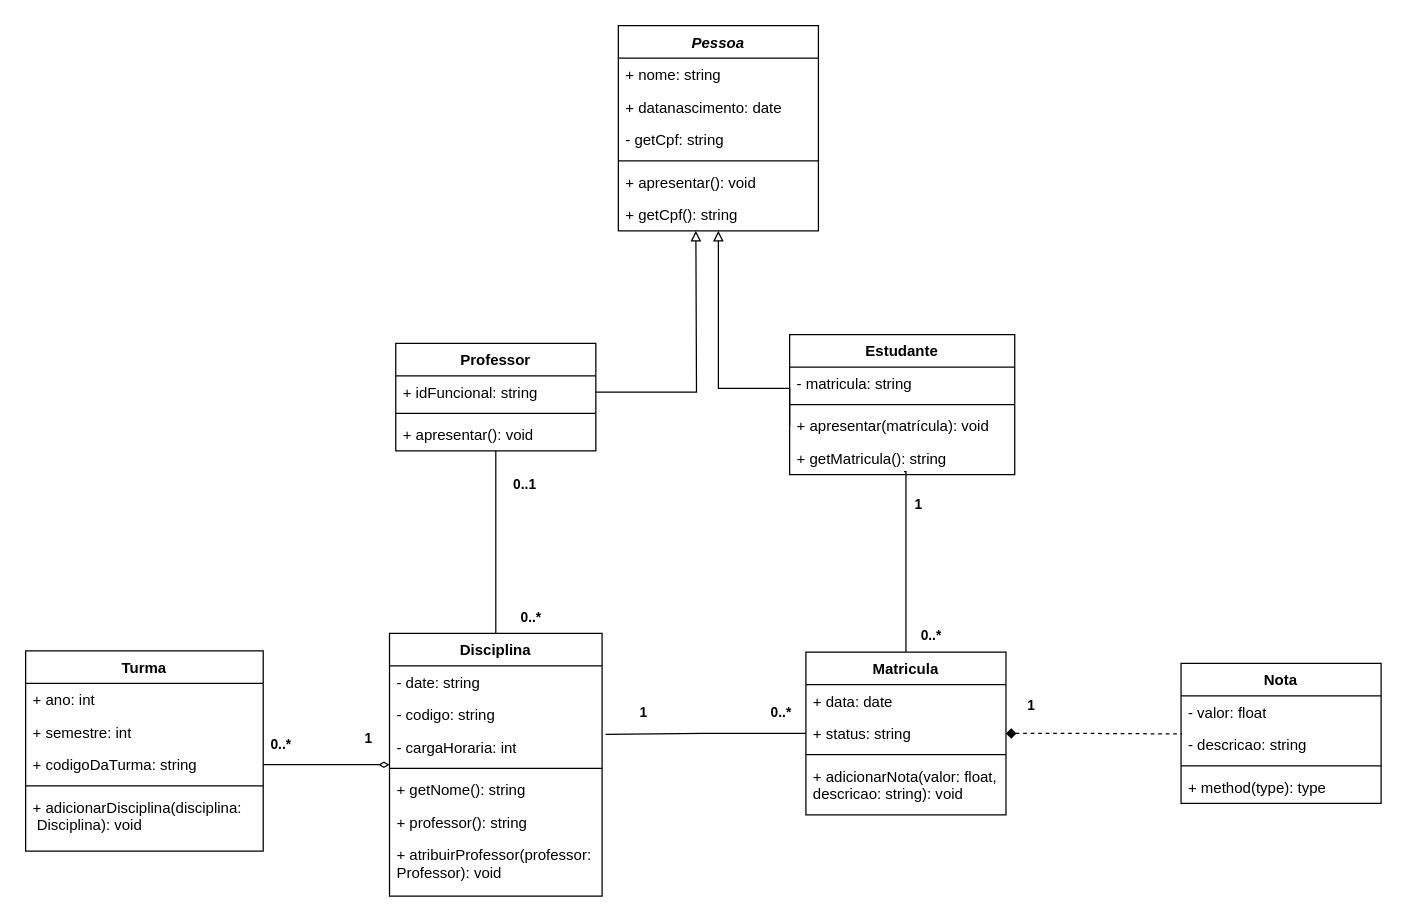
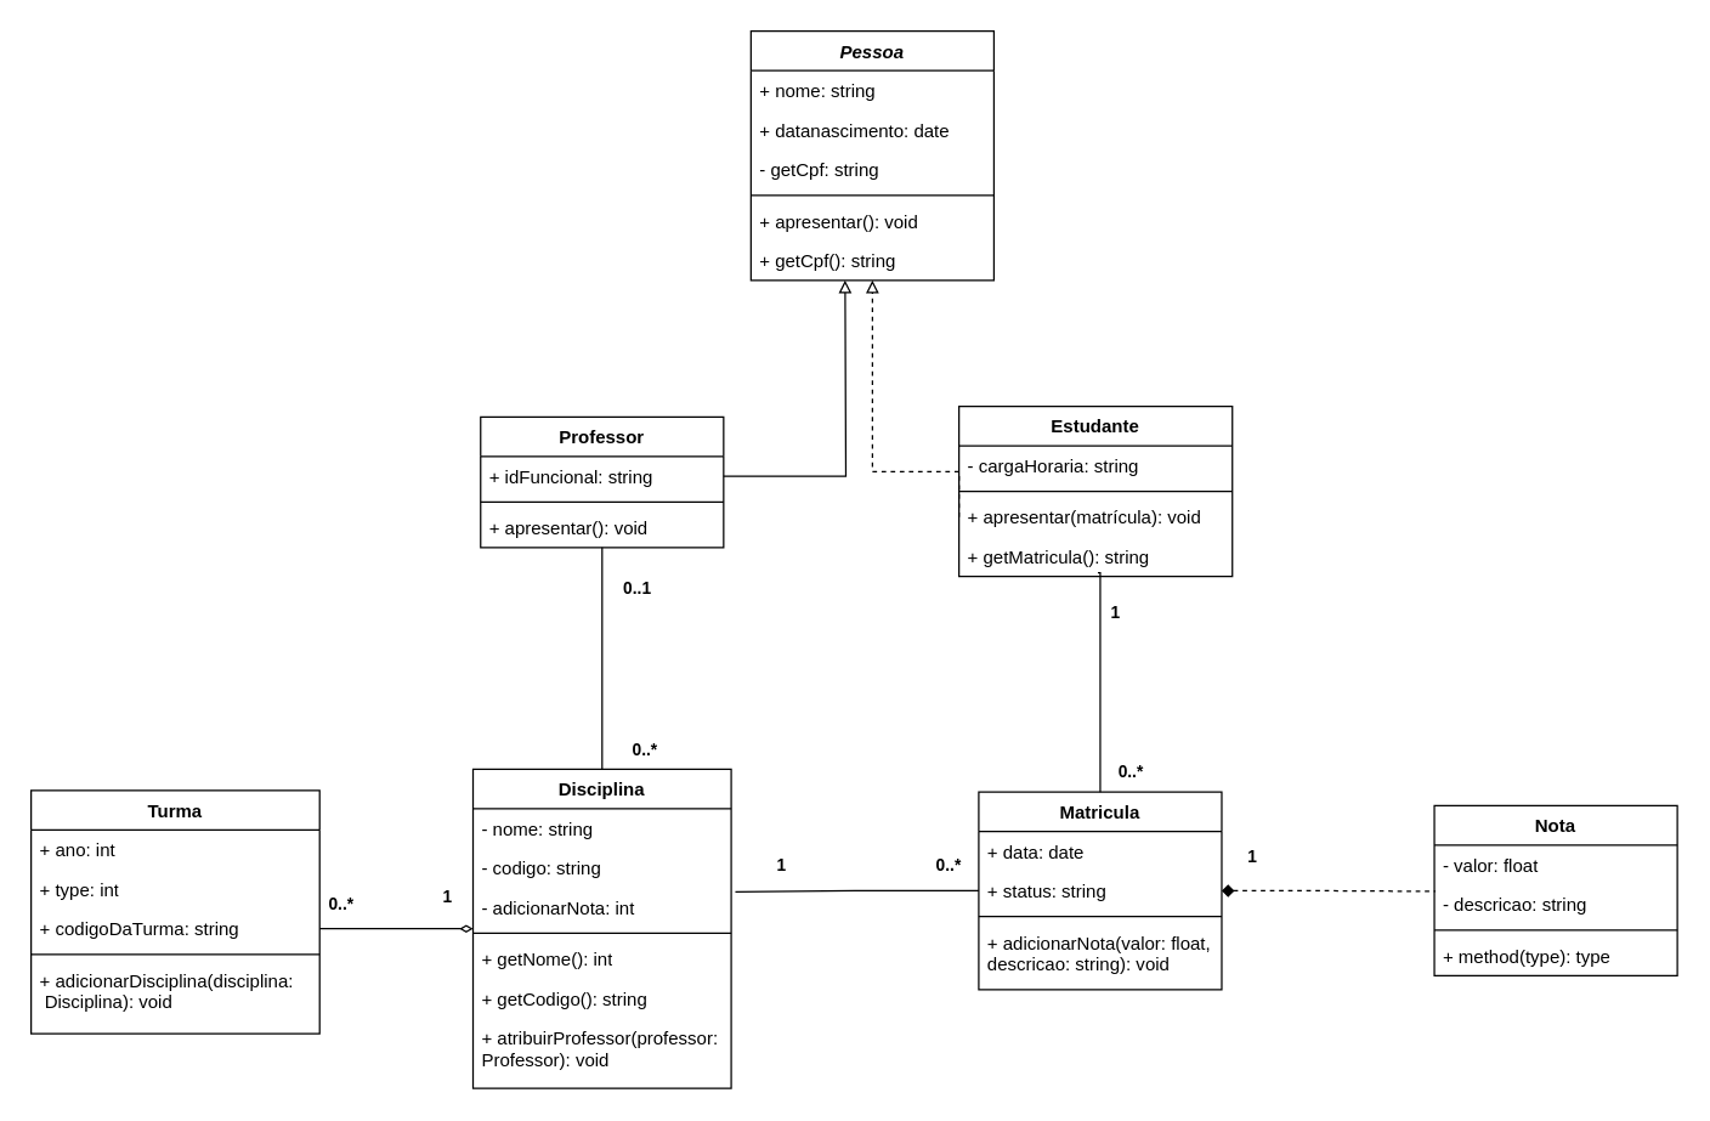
  <mxCell id="0" />
  <mxCell id="1" parent="0" />
  <mxCell id="2" value="&lt;i&gt;Pessoa&lt;/i&gt;" style="swimlane;fontStyle=1;align=center;verticalAlign=top;childLayout=stackLayout;horizontal=1;startSize=26;horizontalStack=0;resizeParent=1;resizeParentMax=0;resizeLast=0;collapsible=1;marginBottom=0;whiteSpace=wrap;html=1;" parent="1" vertex="1"><mxGeometry x="494" y="20" width="160" height="164" as="geometry" /></mxCell>
  <mxCell id="3" value="+ nome: string" style="text;strokeColor=none;fillColor=none;align=left;verticalAlign=top;spacingLeft=4;spacingRight=4;overflow=hidden;rotatable=0;points=[[0,0.5],[1,0.5]];portConstraint=eastwest;whiteSpace=wrap;html=1;" parent="2" vertex="1"><mxGeometry y="26" width="160" height="26" as="geometry" /></mxCell>
  <mxCell id="4" value="+ datanascimento: date" style="text;strokeColor=none;fillColor=none;align=left;verticalAlign=top;spacingLeft=4;spacingRight=4;overflow=hidden;rotatable=0;points=[[0,0.5],[1,0.5]];portConstraint=eastwest;whiteSpace=wrap;html=1;" parent="2" vertex="1"><mxGeometry y="52" width="160" height="26" as="geometry" /></mxCell>
  <mxCell id="5" value="- getCpf: string" style="text;strokeColor=none;fillColor=none;align=left;verticalAlign=top;spacingLeft=4;spacingRight=4;overflow=hidden;rotatable=0;points=[[0,0.5],[1,0.5]];portConstraint=eastwest;whiteSpace=wrap;html=1;" parent="2" vertex="1"><mxGeometry y="78" width="160" height="26" as="geometry" /></mxCell>
  <mxCell id="6" value="" style="line;strokeWidth=1;fillColor=none;align=left;verticalAlign=middle;spacingTop=-1;spacingLeft=3;spacingRight=3;rotatable=0;labelPosition=right;points=[];portConstraint=eastwest;strokeColor=inherit;" parent="2" vertex="1"><mxGeometry y="104" width="160" height="8" as="geometry" /></mxCell>
  <mxCell id="7" value="+ apresentar(): void" style="text;strokeColor=none;fillColor=none;align=left;verticalAlign=top;spacingLeft=4;spacingRight=4;overflow=hidden;rotatable=0;points=[[0,0.5],[1,0.5]];portConstraint=eastwest;whiteSpace=wrap;html=1;" parent="2" vertex="1"><mxGeometry y="112" width="160" height="26" as="geometry" /></mxCell>
  <mxCell id="8" value="+ getCpf(): string" style="text;strokeColor=none;fillColor=none;align=left;verticalAlign=top;spacingLeft=4;spacingRight=4;overflow=hidden;rotatable=0;points=[[0,0.5],[1,0.5]];portConstraint=eastwest;whiteSpace=wrap;html=1;" parent="2" vertex="1"><mxGeometry y="138" width="160" height="26" as="geometry" /></mxCell>
  <mxCell id="9" style="edgeStyle=orthogonalEdgeStyle;shape=connector;rounded=0;orthogonalLoop=1;jettySize=auto;html=1;strokeColor=default;align=center;verticalAlign=middle;fontFamily=Helvetica;fontSize=11;fontColor=default;labelBackgroundColor=default;endArrow=none;endFill=0;entryX=0.5;entryY=0;entryDx=0;entryDy=0;" parent="1" source="10" target="22" edge="1"><mxGeometry relative="1" as="geometry"><mxPoint x="396" y="500" as="targetPoint" /></mxGeometry></mxCell>
  <mxCell id="10" value="Professor" style="swimlane;fontStyle=1;align=center;verticalAlign=top;childLayout=stackLayout;horizontal=1;startSize=26;horizontalStack=0;resizeParent=1;resizeParentMax=0;resizeLast=0;collapsible=1;marginBottom=0;whiteSpace=wrap;html=1;" parent="1" vertex="1"><mxGeometry x="316" y="274" width="160" height="86" as="geometry" /></mxCell>
  <mxCell id="11" style="edgeStyle=orthogonalEdgeStyle;shape=connector;rounded=0;orthogonalLoop=1;jettySize=auto;html=1;strokeColor=default;align=center;verticalAlign=middle;fontFamily=Helvetica;fontSize=11;fontColor=default;labelBackgroundColor=default;endArrow=block;endFill=0;" parent="10" source="12" edge="1"><mxGeometry relative="1" as="geometry"><mxPoint x="240" y="-90" as="targetPoint" /></mxGeometry></mxCell>
  <mxCell id="12" value="+ idFuncional: string" style="text;strokeColor=none;fillColor=none;align=left;verticalAlign=top;spacingLeft=4;spacingRight=4;overflow=hidden;rotatable=0;points=[[0,0.5],[1,0.5]];portConstraint=eastwest;whiteSpace=wrap;html=1;" parent="10" vertex="1"><mxGeometry y="26" width="160" height="26" as="geometry" /></mxCell>
  <mxCell id="13" value="" style="line;strokeWidth=1;fillColor=none;align=left;verticalAlign=middle;spacingTop=-1;spacingLeft=3;spacingRight=3;rotatable=0;labelPosition=right;points=[];portConstraint=eastwest;strokeColor=inherit;" parent="10" vertex="1"><mxGeometry y="52" width="160" height="8" as="geometry" /></mxCell>
  <mxCell id="14" value="+ apresentar(): void" style="text;strokeColor=none;fillColor=none;align=left;verticalAlign=top;spacingLeft=4;spacingRight=4;overflow=hidden;rotatable=0;points=[[0,0.5],[1,0.5]];portConstraint=eastwest;whiteSpace=wrap;html=1;" parent="10" vertex="1"><mxGeometry y="60" width="160" height="26" as="geometry" /></mxCell>
- <mxCell id="15" style="edgeStyle=orthogonalEdgeStyle;rounded=0;orthogonalLoop=1;jettySize=auto;html=1;entryX=0.5;entryY=1;entryDx=0;entryDy=0;endArrow=block;endFill=0;exitX=0;exitY=0.5;exitDx=0;exitDy=0;" parent="1" source="19" target="2" edge="1"><mxGeometry relative="1" as="geometry"><mxPoint x="454" y="336" as="sourcePoint" /><Array as="points"><mxPoint x="631" y="310" /><mxPoint x="574" y="310" /></Array></mxGeometry></mxCell>
+ <mxCell id="15" style="edgeStyle=orthogonalEdgeStyle;rounded=0;orthogonalLoop=1;jettySize=auto;html=1;entryX=0.5;entryY=1;entryDx=0;entryDy=0;endArrow=block;endFill=0;exitX=0;exitY=0.5;exitDx=0;exitDy=0;dashed=1;" parent="1" source="19" target="2" edge="1"><mxGeometry relative="1" as="geometry"><mxPoint x="454" y="336" as="sourcePoint" /><Array as="points"><mxPoint x="631" y="310" /><mxPoint x="574" y="310" /></Array></mxGeometry></mxCell>
  <mxCell id="16" value="Estudante" style="swimlane;fontStyle=1;align=center;verticalAlign=top;childLayout=stackLayout;horizontal=1;startSize=26;horizontalStack=0;resizeParent=1;resizeParentMax=0;resizeLast=0;collapsible=1;marginBottom=0;whiteSpace=wrap;html=1;" parent="1" vertex="1"><mxGeometry x="631" y="267" width="180" height="112" as="geometry" /></mxCell>
- <mxCell id="17" value="- matricula: string" style="text;strokeColor=none;fillColor=none;align=left;verticalAlign=top;spacingLeft=4;spacingRight=4;overflow=hidden;rotatable=0;points=[[0,0.5],[1,0.5]];portConstraint=eastwest;whiteSpace=wrap;html=1;" parent="16" vertex="1"><mxGeometry y="26" width="180" height="26" as="geometry" /></mxCell>
+ <mxCell id="17" value="- cargaHoraria: string" style="text;strokeColor=none;fillColor=none;align=left;verticalAlign=top;spacingLeft=4;spacingRight=4;overflow=hidden;rotatable=0;points=[[0,0.5],[1,0.5]];portConstraint=eastwest;whiteSpace=wrap;html=1;" parent="16" vertex="1"><mxGeometry y="26" width="180" height="26" as="geometry" /></mxCell>
  <mxCell id="18" value="" style="line;strokeWidth=1;fillColor=none;align=left;verticalAlign=middle;spacingTop=-1;spacingLeft=3;spacingRight=3;rotatable=0;labelPosition=right;points=[];portConstraint=eastwest;strokeColor=inherit;" parent="16" vertex="1"><mxGeometry y="52" width="180" height="8" as="geometry" /></mxCell>
  <mxCell id="19" value="+ apresentar(matrícula): void" style="text;strokeColor=none;fillColor=none;align=left;verticalAlign=top;spacingLeft=4;spacingRight=4;overflow=hidden;rotatable=0;points=[[0,0.5],[1,0.5]];portConstraint=eastwest;whiteSpace=wrap;html=1;" parent="16" vertex="1"><mxGeometry y="60" width="180" height="26" as="geometry" /></mxCell>
  <mxCell id="20" value="+ getMatricula(): string" style="text;strokeColor=none;fillColor=none;align=left;verticalAlign=top;spacingLeft=4;spacingRight=4;overflow=hidden;rotatable=0;points=[[0,0.5],[1,0.5]];portConstraint=eastwest;whiteSpace=wrap;html=1;" parent="16" vertex="1"><mxGeometry y="86" width="180" height="26" as="geometry" /></mxCell>
  <mxCell id="21" style="edgeStyle=orthogonalEdgeStyle;shape=connector;rounded=0;orthogonalLoop=1;jettySize=auto;html=1;entryX=1;entryY=0.5;entryDx=0;entryDy=0;strokeColor=default;align=center;verticalAlign=middle;fontFamily=Helvetica;fontSize=11;fontColor=default;labelBackgroundColor=default;endArrow=none;endFill=0;startArrow=diamondThin;startFill=0;" parent="1" source="22" target="33" edge="1"><mxGeometry relative="1" as="geometry" /></mxCell>
  <mxCell id="22" value="Disciplina" style="swimlane;fontStyle=1;align=center;verticalAlign=top;childLayout=stackLayout;horizontal=1;startSize=26;horizontalStack=0;resizeParent=1;resizeParentMax=0;resizeLast=0;collapsible=1;marginBottom=0;whiteSpace=wrap;html=1;" parent="1" vertex="1"><mxGeometry x="311" y="506" width="170" height="210" as="geometry" /></mxCell>
- <mxCell id="23" value="- date: string" style="text;strokeColor=none;fillColor=none;align=left;verticalAlign=top;spacingLeft=4;spacingRight=4;overflow=hidden;rotatable=0;points=[[0,0.5],[1,0.5]];portConstraint=eastwest;whiteSpace=wrap;html=1;" parent="22" vertex="1"><mxGeometry y="26" width="170" height="26" as="geometry" /></mxCell>
+ <mxCell id="23" value="- nome: string" style="text;strokeColor=none;fillColor=none;align=left;verticalAlign=top;spacingLeft=4;spacingRight=4;overflow=hidden;rotatable=0;points=[[0,0.5],[1,0.5]];portConstraint=eastwest;whiteSpace=wrap;html=1;" parent="22" vertex="1"><mxGeometry y="26" width="170" height="26" as="geometry" /></mxCell>
  <mxCell id="24" value="- codigo: string" style="text;strokeColor=none;fillColor=none;align=left;verticalAlign=top;spacingLeft=4;spacingRight=4;overflow=hidden;rotatable=0;points=[[0,0.5],[1,0.5]];portConstraint=eastwest;whiteSpace=wrap;html=1;" parent="22" vertex="1"><mxGeometry y="52" width="170" height="26" as="geometry" /></mxCell>
- <mxCell id="25" value="- cargaHoraria: int" style="text;strokeColor=none;fillColor=none;align=left;verticalAlign=top;spacingLeft=4;spacingRight=4;overflow=hidden;rotatable=0;points=[[0,0.5],[1,0.5]];portConstraint=eastwest;whiteSpace=wrap;html=1;" parent="22" vertex="1"><mxGeometry y="78" width="170" height="26" as="geometry" /></mxCell>
+ <mxCell id="25" value="- adicionarNota: int" style="text;strokeColor=none;fillColor=none;align=left;verticalAlign=top;spacingLeft=4;spacingRight=4;overflow=hidden;rotatable=0;points=[[0,0.5],[1,0.5]];portConstraint=eastwest;whiteSpace=wrap;html=1;" parent="22" vertex="1"><mxGeometry y="78" width="170" height="26" as="geometry" /></mxCell>
  <mxCell id="26" value="" style="line;strokeWidth=1;fillColor=none;align=left;verticalAlign=middle;spacingTop=-1;spacingLeft=3;spacingRight=3;rotatable=0;labelPosition=right;points=[];portConstraint=eastwest;strokeColor=inherit;" parent="22" vertex="1"><mxGeometry y="104" width="170" height="8" as="geometry" /></mxCell>
- <mxCell id="27" value="+ getNome(): string" style="text;strokeColor=none;fillColor=none;align=left;verticalAlign=top;spacingLeft=4;spacingRight=4;overflow=hidden;rotatable=0;points=[[0,0.5],[1,0.5]];portConstraint=eastwest;whiteSpace=wrap;html=1;" parent="22" vertex="1"><mxGeometry y="112" width="170" height="26" as="geometry" /></mxCell>
- <mxCell id="28" value="+ professor(): string" style="text;strokeColor=none;fillColor=none;align=left;verticalAlign=top;spacingLeft=4;spacingRight=4;overflow=hidden;rotatable=0;points=[[0,0.5],[1,0.5]];portConstraint=eastwest;whiteSpace=wrap;html=1;" parent="22" vertex="1"><mxGeometry y="138" width="170" height="26" as="geometry" /></mxCell>
+ <mxCell id="27" value="+ getNome(): int" style="text;strokeColor=none;fillColor=none;align=left;verticalAlign=top;spacingLeft=4;spacingRight=4;overflow=hidden;rotatable=0;points=[[0,0.5],[1,0.5]];portConstraint=eastwest;whiteSpace=wrap;html=1;" parent="22" vertex="1"><mxGeometry y="112" width="170" height="26" as="geometry" /></mxCell>
+ <mxCell id="28" value="+ getCodigo(): string" style="text;strokeColor=none;fillColor=none;align=left;verticalAlign=top;spacingLeft=4;spacingRight=4;overflow=hidden;rotatable=0;points=[[0,0.5],[1,0.5]];portConstraint=eastwest;whiteSpace=wrap;html=1;" parent="22" vertex="1"><mxGeometry y="138" width="170" height="26" as="geometry" /></mxCell>
  <mxCell id="29" value="+ atribuirProfessor(professor: Professor): void" style="text;strokeColor=none;fillColor=none;align=left;verticalAlign=top;spacingLeft=4;spacingRight=4;overflow=hidden;rotatable=0;points=[[0,0.5],[1,0.5]];portConstraint=eastwest;whiteSpace=wrap;html=1;" parent="22" vertex="1"><mxGeometry y="164" width="170" height="46" as="geometry" /></mxCell>
  <mxCell id="30" value="Turma" style="swimlane;fontStyle=1;align=center;verticalAlign=top;childLayout=stackLayout;horizontal=1;startSize=26;horizontalStack=0;resizeParent=1;resizeParentMax=0;resizeLast=0;collapsible=1;marginBottom=0;whiteSpace=wrap;html=1;" parent="1" vertex="1"><mxGeometry x="20" y="520" width="190" height="160" as="geometry" /></mxCell>
  <mxCell id="31" value="+ ano: int" style="text;strokeColor=none;fillColor=none;align=left;verticalAlign=top;spacingLeft=4;spacingRight=4;overflow=hidden;rotatable=0;points=[[0,0.5],[1,0.5]];portConstraint=eastwest;whiteSpace=wrap;html=1;" parent="30" vertex="1"><mxGeometry y="26" width="190" height="26" as="geometry" /></mxCell>
- <mxCell id="32" value="+ semestre: int" style="text;strokeColor=none;fillColor=none;align=left;verticalAlign=top;spacingLeft=4;spacingRight=4;overflow=hidden;rotatable=0;points=[[0,0.5],[1,0.5]];portConstraint=eastwest;whiteSpace=wrap;html=1;" parent="30" vertex="1"><mxGeometry y="52" width="190" height="26" as="geometry" /></mxCell>
+ <mxCell id="32" value="+ type: int" style="text;strokeColor=none;fillColor=none;align=left;verticalAlign=top;spacingLeft=4;spacingRight=4;overflow=hidden;rotatable=0;points=[[0,0.5],[1,0.5]];portConstraint=eastwest;whiteSpace=wrap;html=1;" parent="30" vertex="1"><mxGeometry y="52" width="190" height="26" as="geometry" /></mxCell>
  <mxCell id="33" value="+ codigoDaTurma: string" style="text;strokeColor=none;fillColor=none;align=left;verticalAlign=top;spacingLeft=4;spacingRight=4;overflow=hidden;rotatable=0;points=[[0,0.5],[1,0.5]];portConstraint=eastwest;whiteSpace=wrap;html=1;" parent="30" vertex="1"><mxGeometry y="78" width="190" height="26" as="geometry" /></mxCell>
  <mxCell id="34" value="" style="line;strokeWidth=1;fillColor=none;align=left;verticalAlign=middle;spacingTop=-1;spacingLeft=3;spacingRight=3;rotatable=0;labelPosition=right;points=[];portConstraint=eastwest;strokeColor=inherit;" parent="30" vertex="1"><mxGeometry y="104" width="190" height="8" as="geometry" /></mxCell>
  <mxCell id="35" value="+ adicionarDisciplina(disciplina:&lt;div&gt;&lt;span style=&quot;background-color: transparent; color: light-dark(rgb(0, 0, 0), rgb(255, 255, 255));&quot;&gt;&amp;nbsp;Disciplina): void&lt;/span&gt;&lt;/div&gt;" style="text;strokeColor=none;fillColor=none;align=left;verticalAlign=top;spacingLeft=4;spacingRight=4;overflow=hidden;rotatable=0;points=[[0,0.5],[1,0.5]];portConstraint=eastwest;whiteSpace=wrap;html=1;" parent="30" vertex="1"><mxGeometry y="112" width="190" height="48" as="geometry" /></mxCell>
  <mxCell id="36" value="Matricula" style="swimlane;fontStyle=1;align=center;verticalAlign=top;childLayout=stackLayout;horizontal=1;startSize=26;horizontalStack=0;resizeParent=1;resizeParentMax=0;resizeLast=0;collapsible=1;marginBottom=0;whiteSpace=wrap;html=1;" parent="1" vertex="1"><mxGeometry x="644" y="521" width="160" height="130" as="geometry" /></mxCell>
  <mxCell id="37" value="+ data: date" style="text;strokeColor=none;fillColor=none;align=left;verticalAlign=top;spacingLeft=4;spacingRight=4;overflow=hidden;rotatable=0;points=[[0,0.5],[1,0.5]];portConstraint=eastwest;whiteSpace=wrap;html=1;" parent="36" vertex="1"><mxGeometry y="26" width="160" height="26" as="geometry" /></mxCell>
  <mxCell id="38" value="+ status: string" style="text;strokeColor=none;fillColor=none;align=left;verticalAlign=top;spacingLeft=4;spacingRight=4;overflow=hidden;rotatable=0;points=[[0,0.5],[1,0.5]];portConstraint=eastwest;whiteSpace=wrap;html=1;" parent="36" vertex="1"><mxGeometry y="52" width="160" height="26" as="geometry" /></mxCell>
  <mxCell id="39" value="" style="line;strokeWidth=1;fillColor=none;align=left;verticalAlign=middle;spacingTop=-1;spacingLeft=3;spacingRight=3;rotatable=0;labelPosition=right;points=[];portConstraint=eastwest;strokeColor=inherit;" parent="36" vertex="1"><mxGeometry y="78" width="160" height="8" as="geometry" /></mxCell>
  <mxCell id="40" value="+ adicionarNota(valor: float, descricao: string): void" style="text;strokeColor=none;fillColor=none;align=left;verticalAlign=top;spacingLeft=4;spacingRight=4;overflow=hidden;rotatable=0;points=[[0,0.5],[1,0.5]];portConstraint=eastwest;whiteSpace=wrap;html=1;" parent="36" vertex="1"><mxGeometry y="86" width="160" height="44" as="geometry" /></mxCell>
  <mxCell id="41" value="Nota" style="swimlane;fontStyle=1;align=center;verticalAlign=top;childLayout=stackLayout;horizontal=1;startSize=26;horizontalStack=0;resizeParent=1;resizeParentMax=0;resizeLast=0;collapsible=1;marginBottom=0;whiteSpace=wrap;html=1;" parent="1" vertex="1"><mxGeometry x="944" y="530" width="160" height="112" as="geometry" /></mxCell>
  <mxCell id="42" value="- valor: float" style="text;strokeColor=none;fillColor=none;align=left;verticalAlign=top;spacingLeft=4;spacingRight=4;overflow=hidden;rotatable=0;points=[[0,0.5],[1,0.5]];portConstraint=eastwest;whiteSpace=wrap;html=1;" parent="41" vertex="1"><mxGeometry y="26" width="160" height="26" as="geometry" /></mxCell>
  <mxCell id="43" value="- descricao: string" style="text;strokeColor=none;fillColor=none;align=left;verticalAlign=top;spacingLeft=4;spacingRight=4;overflow=hidden;rotatable=0;points=[[0,0.5],[1,0.5]];portConstraint=eastwest;whiteSpace=wrap;html=1;" parent="41" vertex="1"><mxGeometry y="52" width="160" height="26" as="geometry" /></mxCell>
  <mxCell id="44" value="" style="line;strokeWidth=1;fillColor=none;align=left;verticalAlign=middle;spacingTop=-1;spacingLeft=3;spacingRight=3;rotatable=0;labelPosition=right;points=[];portConstraint=eastwest;strokeColor=inherit;" parent="41" vertex="1"><mxGeometry y="78" width="160" height="8" as="geometry" /></mxCell>
  <mxCell id="45" value="+ method(type): type" style="text;strokeColor=none;fillColor=none;align=left;verticalAlign=top;spacingLeft=4;spacingRight=4;overflow=hidden;rotatable=0;points=[[0,0.5],[1,0.5]];portConstraint=eastwest;whiteSpace=wrap;html=1;" parent="41" vertex="1"><mxGeometry y="86" width="160" height="26" as="geometry" /></mxCell>
  <mxCell id="46" style="edgeStyle=orthogonalEdgeStyle;rounded=0;orthogonalLoop=1;jettySize=auto;html=1;entryX=0.005;entryY=0.169;entryDx=0;entryDy=0;entryPerimeter=0;endArrow=none;endFill=0;startArrow=diamond;startFill=1;dashed=1;" parent="1" source="38" target="43" edge="1"><mxGeometry relative="1" as="geometry" /></mxCell>
  <mxCell id="47" value="1" style="text;align=center;fontStyle=1;verticalAlign=middle;spacingLeft=3;spacingRight=3;strokeColor=none;rotatable=0;points=[[0,0.5],[1,0.5]];portConstraint=eastwest;html=1;fontFamily=Helvetica;fontSize=11;fontColor=default;labelBackgroundColor=default;" parent="1" vertex="1"><mxGeometry x="814" y="551" width="20" height="26" as="geometry" /></mxCell>
  <mxCell id="48" value="1" style="text;align=center;fontStyle=1;verticalAlign=middle;spacingLeft=3;spacingRight=3;strokeColor=none;rotatable=0;points=[[0,0.5],[1,0.5]];portConstraint=eastwest;html=1;fontFamily=Helvetica;fontSize=11;fontColor=default;labelBackgroundColor=default;" parent="1" vertex="1"><mxGeometry x="284" y="577" width="20" height="26" as="geometry" /></mxCell>
  <mxCell id="49" value="0..*" style="text;align=center;fontStyle=1;verticalAlign=middle;spacingLeft=3;spacingRight=3;strokeColor=none;rotatable=0;points=[[0,0.5],[1,0.5]];portConstraint=eastwest;html=1;fontFamily=Helvetica;fontSize=11;fontColor=default;labelBackgroundColor=default;" parent="1" vertex="1"><mxGeometry x="214" y="582" width="20" height="26" as="geometry" /></mxCell>
  <mxCell id="50" style="edgeStyle=orthogonalEdgeStyle;shape=connector;rounded=0;orthogonalLoop=1;jettySize=auto;html=1;entryX=0.5;entryY=0;entryDx=0;entryDy=0;strokeColor=default;align=center;verticalAlign=middle;fontFamily=Helvetica;fontSize=11;fontColor=default;labelBackgroundColor=default;endArrow=none;endFill=0;exitX=0.508;exitY=0.904;exitDx=0;exitDy=0;exitPerimeter=0;" parent="1" source="20" target="36" edge="1"><mxGeometry relative="1" as="geometry"><mxPoint x="724" y="390" as="sourcePoint" /><Array as="points"><mxPoint x="724" y="377" /></Array></mxGeometry></mxCell>
  <mxCell id="51" style="edgeStyle=orthogonalEdgeStyle;shape=connector;rounded=0;orthogonalLoop=1;jettySize=auto;html=1;entryX=1.016;entryY=0.105;entryDx=0;entryDy=0;entryPerimeter=0;strokeColor=default;align=center;verticalAlign=middle;fontFamily=Helvetica;fontSize=11;fontColor=default;labelBackgroundColor=default;endArrow=none;endFill=0;" parent="1" source="38" target="25" edge="1"><mxGeometry relative="1" as="geometry" /></mxCell>
  <mxCell id="52" value="0..*" style="text;align=center;fontStyle=1;verticalAlign=middle;spacingLeft=3;spacingRight=3;strokeColor=none;rotatable=0;points=[[0,0.5],[1,0.5]];portConstraint=eastwest;html=1;fontFamily=Helvetica;fontSize=11;fontColor=default;labelBackgroundColor=default;" parent="1" vertex="1"><mxGeometry x="734" y="495" width="20" height="26" as="geometry" /></mxCell>
  <mxCell id="53" value="1" style="text;align=center;fontStyle=1;verticalAlign=middle;spacingLeft=3;spacingRight=3;strokeColor=none;rotatable=0;points=[[0,0.5],[1,0.5]];portConstraint=eastwest;html=1;fontFamily=Helvetica;fontSize=11;fontColor=default;labelBackgroundColor=default;" parent="1" vertex="1"><mxGeometry x="724" y="390" width="20" height="26" as="geometry" /></mxCell>
  <mxCell id="54" value="0..*" style="text;align=center;fontStyle=1;verticalAlign=middle;spacingLeft=3;spacingRight=3;strokeColor=none;rotatable=0;points=[[0,0.5],[1,0.5]];portConstraint=eastwest;html=1;fontFamily=Helvetica;fontSize=11;fontColor=default;labelBackgroundColor=default;" parent="1" vertex="1"><mxGeometry x="614" y="556" width="20" height="26" as="geometry" /></mxCell>
  <mxCell id="55" value="1" style="text;align=center;fontStyle=1;verticalAlign=middle;spacingLeft=3;spacingRight=3;strokeColor=none;rotatable=0;points=[[0,0.5],[1,0.5]];portConstraint=eastwest;html=1;fontFamily=Helvetica;fontSize=11;fontColor=default;labelBackgroundColor=default;" parent="1" vertex="1"><mxGeometry x="504" y="556" width="20" height="26" as="geometry" /></mxCell>
  <mxCell id="56" value="0..1" style="text;align=center;fontStyle=1;verticalAlign=middle;spacingLeft=3;spacingRight=3;strokeColor=none;rotatable=0;points=[[0,0.5],[1,0.5]];portConstraint=eastwest;html=1;fontFamily=Helvetica;fontSize=11;fontColor=default;labelBackgroundColor=default;" parent="1" vertex="1"><mxGeometry x="409" y="374" width="20" height="26" as="geometry" /></mxCell>
  <mxCell id="57" value="0..*" style="text;align=center;fontStyle=1;verticalAlign=middle;spacingLeft=3;spacingRight=3;strokeColor=none;rotatable=0;points=[[0,0.5],[1,0.5]];portConstraint=eastwest;html=1;fontFamily=Helvetica;fontSize=11;fontColor=default;labelBackgroundColor=default;" parent="1" vertex="1"><mxGeometry x="414" y="480" width="20" height="26" as="geometry" /></mxCell>
